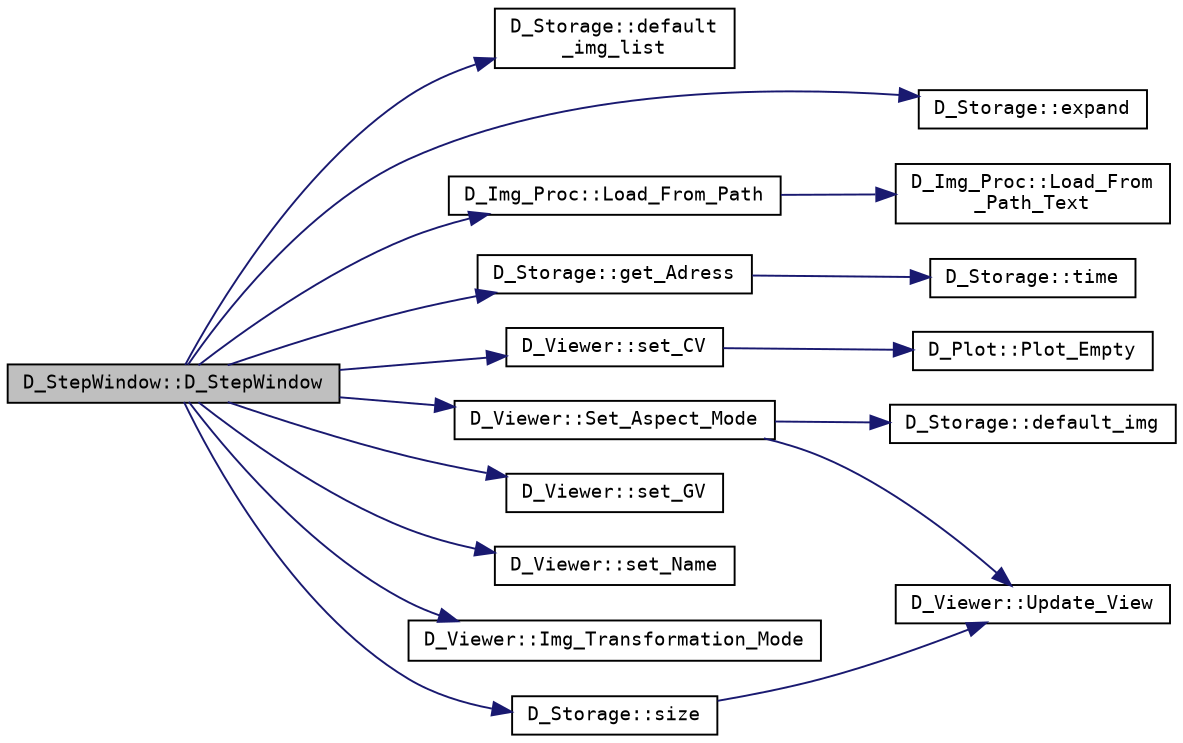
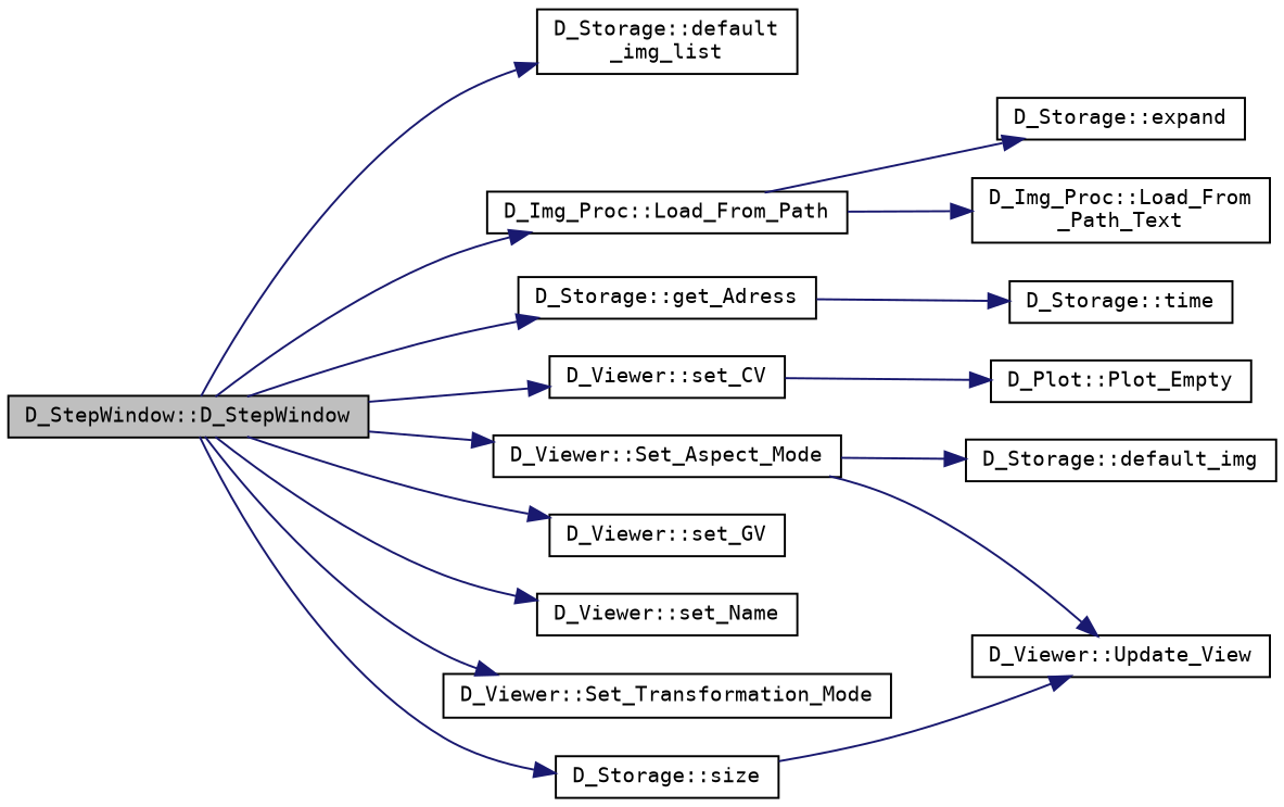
  digraph {
    fontname="DejaVu Sans Mono"
    rankdir=LR
    node [color=black fillcolor=white fontname="DejaVu Sans Mono" fontsize=10 shape=record style=filled]
    edge [color=midnightblue fontname="DejaVu Sans Mono" fontsize=10 labelfontname=Helvetica labelfontsize=10 style=solid]
    n1 [fillcolor=grey75 fontcolor=black height=0.2 label="D_StepWindow::D_StepWindow" width=0.4]
    n2 [height=0.2 label="D_Storage::default\l_img_list" width=0.4]
    n3 [height=0.2 label="D_Storage::expand" width=0.4]
    n4 [height=0.2 label="D_Storage::get_Adress" width=0.4]
    n5 [height=0.2 label="D_Img_Proc::Load_From_Path" width=0.4]
    n6 [height=0.2 label="D_Viewer::Set_Aspect_Mode" width=0.4]
    n7 [height=0.2 label="D_Viewer::set_CV" width=0.4]
    n8 [height=0.2 label="D_Viewer::set_GV" width=0.4]
    n9 [height=0.2 label="D_Viewer::set_Name" width=0.4]
-   n10 [height=0.2 label="D_Viewer::Img_Transformation_Mode" width=0.4]
+   n10 [height=0.2 label="D_Viewer::Set_Transformation_Mode" width=0.4]
    n11 [height=0.2 label="D_Storage::size" width=0.4]
    n12 [height=0.2 label="D_Storage::default_img" width=0.4]
    n13 [height=0.2 label="D_Storage::time" width=0.4]
    n14 [height=0.2 label="D_Img_Proc::Load_From\l_Path_Text" width=0.4]
    n15 [height=0.2 label="D_Viewer::Update_View" width=0.4]
    n16 [height=0.2 label="D_Plot::Plot_Empty" width=0.4]
    n1 -> n2
-   n1 -> n3
+   n5 -> n3
    n1 -> n4
    n1 -> n5
    n1 -> n6
    n1 -> n7
    n1 -> n8
    n1 -> n9
    n1 -> n10
    n1 -> n11
    n4 -> n13
    n5 -> n14
    n6 -> n12
    n6 -> n15
    n7 -> n16
    n11 -> n15
  }
